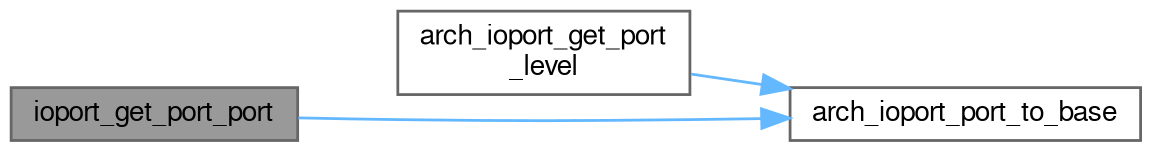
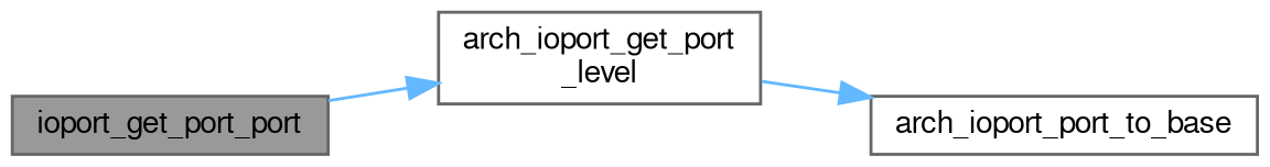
  digraph {
    rankdir=LR
    node [color=grey40 fillcolor=white fontname=FreeSans fontsize=10 shape=box style=filled]
    edge [color=steelblue1 fontname=FreeSans fontsize=10 labelfontname=FreeSans labelfontsize=10 style=solid]
    n1 [color=gray40 fillcolor=grey60 fontcolor=black height=0.2 label=ioport_get_port_port width=0.4]
    n2 [height=0.2 label="arch_ioport_get_port\l_level" width=0.4]
    n3 [height=0.2 label=arch_ioport_port_to_base width=0.4]
-   n1 -> n3
+   n1 -> n2
    n2 -> n3
  }
